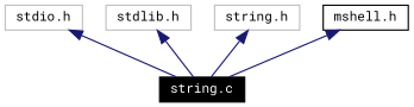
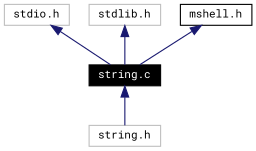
  digraph {
    fontname="Roboto Mono"
    node [color=grey75 fontname="Roboto Mono" fontsize=10 shape=box]
    edge [color=midnightblue dir=back fontname="Roboto Mono" fontsize=10 style=solid]
    n1 [color=black fontcolor=white height=0.2 label="string.c" style=filled width=0.4]
    n2 [height=0.2 label="stdio.h" width=0.4]
    n3 [height=0.2 label="stdlib.h" width=0.4]
    n4 [height=0.2 label="string.h" width=0.4]
    n5 [color=black height=0.2 label="mshell.h" width=0.4]
    n2 -> n1
    n3 -> n1
-   n4 -> n1
+   n1 -> n4
    n5 -> n1
  }
